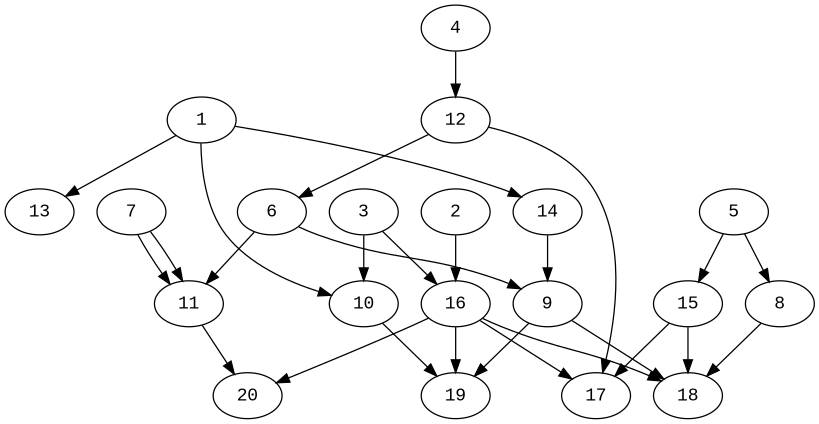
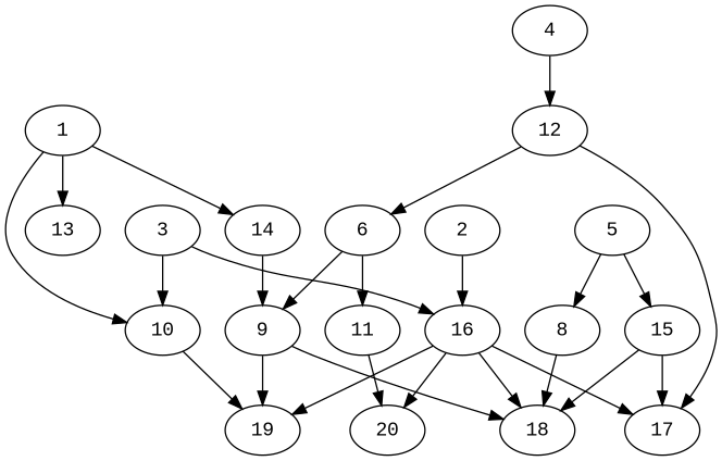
  digraph {
    fontname="Liberation Mono"
    node [alpha=0.15 fontname="Liberation Mono"]
    edge [fontname="Liberation Mono"]
    1 [alpha=0.18 expect_size=12464128]
    10 [alpha=0.13 expect_size=17856512]
    13 [alpha=0.08 expect_size=39195648]
    14 [alpha=0.14 expect_size=28067840]
    9 [alpha=0.19 expect_size=27277312]
    18 [alpha=0.10 expect_size=5478400]
    19 [alpha=0.06 expect_size=31720448]
    2 [alpha=0.12 expect_size=20901888]
    16 [alpha=0.09 expect_size=29037568]
    20 [alpha=0.09 expect_size=30114816]
    17 [alpha=0.04 expect_size=16270336]
    3 [expect_size=34801664]
    4 [alpha=0.01 expect_size=18584576]
    12 [alpha=0.14 expect_size=11516928]
    6 [expect_size=42405888]
    5 [alpha=0.20 expect_size=41723904]
    8 [alpha=0.11 expect_size=25594880]
    15 [alpha=0.18 expect_size=29517824]
    11 [alpha=0.10 expect_size=16169984]
-   7 [expect_size=37152768]
    1 -> 10
    1 -> 13
    1 -> 14
    10 -> 19
    14 -> 9
    9 -> 18
    9 -> 19
    2 -> 16
    16 -> 18
    16 -> 19
    16 -> 20
    16 -> 17
    3 -> 10
    3 -> 16
    4 -> 12
    12 -> 17
    12 -> 6
    6 -> 9
    6 -> 11
    5 -> 8
    5 -> 15
    8 -> 18
    15 -> 18
    15 -> 17
    11 -> 20
-   7 -> 11
-   7 -> 11
  }
